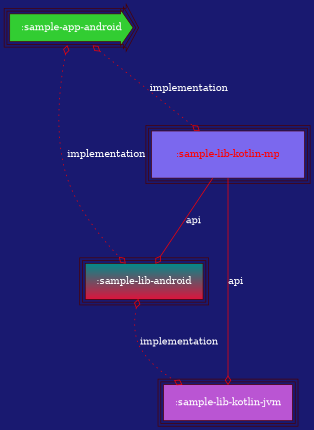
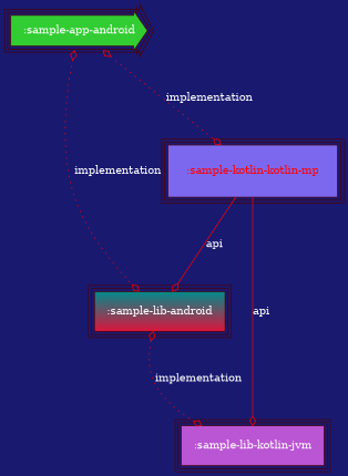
  digraph {
    bgcolor=MidnightBlue
    fontsize=30
    rankdir=TB
    ranksep=1.5
    fontname="DejaVu Serif"
    node [color="#4C0000" fontcolor=white fontname="DejaVu Serif" peripheries=3 shape=box style=filled]
    edge [arrowhead=ediamond arrowtail=ediamond color=red dir=both fontcolor=white labelfloat=false style=dotted fontname="DejaVu Serif"]
    ":sample-app-android" [fillcolor=limegreen shape=rarrow style=radial]
    ":sample-lib-android" [fillcolor="crimson:cyan4" gradientangle=90]
-   ":sample-lib-kotlin-mp" [fillcolor=mediumslateblue fontcolor=red]
+   ":sample-lib-kotlin-mp" [fillcolor=mediumslateblue fontcolor=red label=":sample-kotlin-kotlin-mp"]
    ":sample-lib-kotlin-jvm" [fillcolor=mediumorchid]
    ":sample-app-android" -> ":sample-lib-android" [label=implementation]
    ":sample-app-android" -> ":sample-lib-kotlin-mp" [label=implementation]
    ":sample-lib-android" -> ":sample-lib-kotlin-jvm" [label=implementation]
    ":sample-lib-kotlin-mp" -> ":sample-lib-android" [arrowtail=none label=api style=solid weight=5 dir=""]
    ":sample-lib-kotlin-mp" -> ":sample-lib-kotlin-jvm" [arrowtail=none label=api style=solid weight=5 dir=""]
  }
